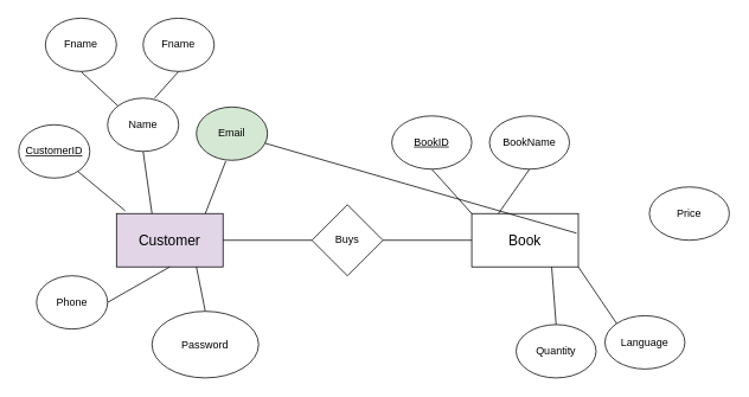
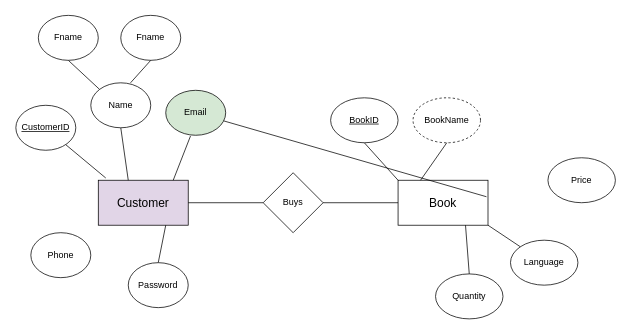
  <mxCell id="0" />
  <mxCell id="1" parent="0" />
  <mxCell id="2" value="&lt;font style=&quot;font-size: 16px;&quot;&gt;Customer&lt;/font&gt;" style="rounded=0;whiteSpace=wrap;html=1;fillColor=#e1d5e7;" vertex="1" parent="1"><mxGeometry x="130" y="240" width="120" height="60" as="geometry" /></mxCell>
  <mxCell id="3" value="&lt;font style=&quot;font-size: 16px;&quot;&gt;Book&lt;/font&gt;" style="rounded=0;whiteSpace=wrap;html=1;" vertex="1" parent="1"><mxGeometry x="530" y="240" width="120" height="60" as="geometry" /></mxCell>
  <mxCell id="4" value="" style="endArrow=none;html=1;rounded=0;exitX=0.083;exitY=-0.05;exitDx=0;exitDy=0;exitPerimeter=0;" edge="1" parent="1" source="2" target="9"><mxGeometry width="50" height="50" relative="1" as="geometry"><mxPoint x="150" y="240" as="sourcePoint" /><mxPoint x="120" y="180" as="targetPoint" /></mxGeometry></mxCell>
  <mxCell id="5" value="" style="endArrow=none;html=1;rounded=0;entryX=0.5;entryY=1;entryDx=0;entryDy=0;" edge="1" parent="1" target="10"><mxGeometry width="50" height="50" relative="1" as="geometry"><mxPoint x="170" y="240" as="sourcePoint" /><mxPoint x="170" y="170" as="targetPoint" /></mxGeometry></mxCell>
- <mxCell id="6" value="" style="endArrow=none;html=1;rounded=0;exitX=0.5;exitY=1;exitDx=0;exitDy=0;entryX=1;entryY=0.5;entryDx=0;entryDy=0;" edge="1" parent="1" source="2" target="15"><mxGeometry width="50" height="50" relative="1" as="geometry"><mxPoint x="195" y="240" as="sourcePoint" /><mxPoint x="100" y="340" as="targetPoint" /></mxGeometry></mxCell>
  <mxCell id="7" value="" style="endArrow=none;html=1;rounded=0;entryX=0.413;entryY=1.017;entryDx=0;entryDy=0;entryPerimeter=0;" edge="1" parent="1" target="17"><mxGeometry width="50" height="50" relative="1" as="geometry"><mxPoint x="230" y="240" as="sourcePoint" /><mxPoint x="250" y="180" as="targetPoint" /></mxGeometry></mxCell>
  <mxCell id="8" value="" style="endArrow=none;html=1;rounded=0;entryX=0.5;entryY=0;entryDx=0;entryDy=0;exitX=0.75;exitY=1;exitDx=0;exitDy=0;" edge="1" parent="1" source="2" target="16"><mxGeometry width="50" height="50" relative="1" as="geometry"><mxPoint x="250" y="270" as="sourcePoint" /><mxPoint x="310" y="240" as="targetPoint" /></mxGeometry></mxCell>
  <mxCell id="9" value="&lt;u&gt;CustomerID&lt;/u&gt;" style="ellipse;whiteSpace=wrap;html=1;" vertex="1" parent="1"><mxGeometry x="20" y="140" width="80" height="60" as="geometry" /></mxCell>
  <mxCell id="10" value="Name" style="ellipse;whiteSpace=wrap;html=1;" vertex="1" parent="1"><mxGeometry x="120" y="110" width="80" height="60" as="geometry" /></mxCell>
  <mxCell id="11" value="" style="endArrow=none;html=1;rounded=0;exitX=0;exitY=0;exitDx=0;exitDy=0;entryX=0.5;entryY=1;entryDx=0;entryDy=0;" edge="1" parent="1" source="10" target="12"><mxGeometry width="50" height="50" relative="1" as="geometry"><mxPoint x="135" y="110" as="sourcePoint" /><mxPoint x="110" y="70" as="targetPoint" /></mxGeometry></mxCell>
  <mxCell id="12" value="Fname" style="ellipse;whiteSpace=wrap;html=1;" vertex="1" parent="1"><mxGeometry x="50" y="20" width="80" height="60" as="geometry" /></mxCell>
  <mxCell id="13" value="Fname" style="ellipse;whiteSpace=wrap;html=1;" vertex="1" parent="1"><mxGeometry x="160" y="20" width="80" height="60" as="geometry" /></mxCell>
  <mxCell id="14" value="" style="endArrow=none;html=1;rounded=0;entryX=0.5;entryY=1;entryDx=0;entryDy=0;exitX=0.663;exitY=0;exitDx=0;exitDy=0;exitPerimeter=0;" edge="1" parent="1" source="10" target="13"><mxGeometry width="50" height="50" relative="1" as="geometry"><mxPoint x="170" y="120" as="sourcePoint" /><mxPoint x="220" y="70" as="targetPoint" /></mxGeometry></mxCell>
  <mxCell id="15" value="Phone" style="ellipse;whiteSpace=wrap;html=1;" vertex="1" parent="1"><mxGeometry x="40" y="310" width="80" height="60" as="geometry" /></mxCell>
- <mxCell id="16" value="Password" style="ellipse;whiteSpace=wrap;html=1;" vertex="1" parent="1"><mxGeometry x="170" y="350" width="120" height="75" as="geometry" /></mxCell>
+ <mxCell id="16" value="Password" style="ellipse;whiteSpace=wrap;html=1;" vertex="1" parent="1"><mxGeometry x="170" y="350" width="80" height="60" as="geometry" /></mxCell>
  <mxCell id="17" value="Email" style="ellipse;whiteSpace=wrap;html=1;fillColor=#d5e8d4;" vertex="1" parent="1"><mxGeometry x="220" y="120" width="80" height="60" as="geometry" /></mxCell>
  <mxCell id="18" value="Buys" style="rhombus;whiteSpace=wrap;html=1;" vertex="1" parent="1"><mxGeometry x="350" y="230" width="80" height="80" as="geometry" /></mxCell>
  <mxCell id="19" value="" style="endArrow=none;html=1;rounded=0;exitX=1;exitY=0.5;exitDx=0;exitDy=0;entryX=0;entryY=0.5;entryDx=0;entryDy=0;" edge="1" parent="1" source="2" target="18"><mxGeometry width="50" height="50" relative="1" as="geometry"><mxPoint x="410" y="390" as="sourcePoint" /><mxPoint x="460" y="340" as="targetPoint" /></mxGeometry></mxCell>
  <mxCell id="20" value="" style="endArrow=none;html=1;rounded=0;entryX=0;entryY=0.5;entryDx=0;entryDy=0;exitX=1;exitY=0.5;exitDx=0;exitDy=0;" edge="1" parent="1" source="18" target="3"><mxGeometry width="50" height="50" relative="1" as="geometry"><mxPoint x="410" y="390" as="sourcePoint" /><mxPoint x="460" y="340" as="targetPoint" /></mxGeometry></mxCell>
  <mxCell id="21" value="&lt;u&gt;BookID&lt;/u&gt;" style="ellipse;whiteSpace=wrap;html=1;" vertex="1" parent="1"><mxGeometry x="440" y="130" width="90" height="60" as="geometry" /></mxCell>
  <mxCell id="22" value="Price" style="ellipse;whiteSpace=wrap;html=1;" vertex="1" parent="1"><mxGeometry x="730" y="210" width="90" height="60" as="geometry" /></mxCell>
- <mxCell id="23" value="BookName" style="ellipse;whiteSpace=wrap;html=1;" vertex="1" parent="1"><mxGeometry x="550" y="130" width="90" height="60" as="geometry" /></mxCell>
+ <mxCell id="23" value="BookName" style="ellipse;whiteSpace=wrap;html=1;dashed=1;" vertex="1" parent="1"><mxGeometry x="550" y="130" width="90" height="60" as="geometry" /></mxCell>
  <mxCell id="24" value="Quantity" style="ellipse;whiteSpace=wrap;html=1;" vertex="1" parent="1"><mxGeometry x="580" y="365" width="90" height="60" as="geometry" /></mxCell>
- <mxCell id="25" value="Language" style="ellipse;whiteSpace=wrap;html=1;" vertex="1" parent="1"><mxGeometry x="680" y="355" width="90" height="60" as="geometry" /></mxCell>
+ <mxCell id="25" value="Language" style="ellipse;whiteSpace=wrap;html=1;" vertex="1" parent="1"><mxGeometry x="680" y="320" width="90" height="60" as="geometry" /></mxCell>
  <mxCell id="26" value="" style="endArrow=none;html=1;rounded=0;entryX=0.5;entryY=1;entryDx=0;entryDy=0;exitX=0;exitY=0;exitDx=0;exitDy=0;" edge="1" parent="1" source="3" target="21"><mxGeometry width="50" height="50" relative="1" as="geometry"><mxPoint x="470" y="260" as="sourcePoint" /><mxPoint x="520" y="210" as="targetPoint" /></mxGeometry></mxCell>
  <mxCell id="27" value="" style="endArrow=none;html=1;rounded=0;entryX=0.5;entryY=1;entryDx=0;entryDy=0;exitX=0.25;exitY=0;exitDx=0;exitDy=0;" edge="1" parent="1" source="3" target="23"><mxGeometry width="50" height="50" relative="1" as="geometry"><mxPoint x="410" y="390" as="sourcePoint" /><mxPoint x="460" y="340" as="targetPoint" /></mxGeometry></mxCell>
  <mxCell id="28" value="" style="endArrow=none;html=1;rounded=0;exitX=0.983;exitY=0.367;exitDx=0;exitDy=0;exitPerimeter=0;" edge="1" parent="1" source="3" target="17"><mxGeometry width="50" height="50" relative="1" as="geometry"><mxPoint x="450" y="450" as="sourcePoint" /><mxPoint x="500" y="400" as="targetPoint" /></mxGeometry></mxCell>
  <mxCell id="29" value="" style="endArrow=none;html=1;rounded=0;entryX=0;entryY=0;entryDx=0;entryDy=0;exitX=1;exitY=1;exitDx=0;exitDy=0;" edge="1" parent="1" source="3" target="25"><mxGeometry width="50" height="50" relative="1" as="geometry"><mxPoint x="500" y="480" as="sourcePoint" /><mxPoint x="550" y="430" as="targetPoint" /></mxGeometry></mxCell>
  <mxCell id="30" value="" style="endArrow=none;html=1;rounded=0;entryX=0.75;entryY=1;entryDx=0;entryDy=0;exitX=0.5;exitY=0;exitDx=0;exitDy=0;" edge="1" parent="1" source="24" target="3"><mxGeometry width="50" height="50" relative="1" as="geometry"><mxPoint x="470" y="370" as="sourcePoint" /><mxPoint x="520" y="320" as="targetPoint" /></mxGeometry></mxCell>
